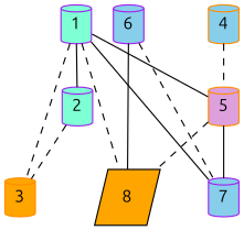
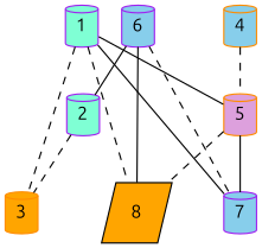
  graph {
    fontname=Ubuntu
    splines=false
    node [color=purple fillcolor=skyblue fontname=Ubuntu shape=cylinder style=filled]
    edge [fontname=Ubuntu style=dashed]
    1 [fillcolor=aquamarine height=0.3 width=0.3]
    2 [fillcolor=aquamarine height=0.3 width=0.3]
    3 [color=darkorange fillcolor=orange height=0.3 width=0.3]
    5 [color=darkorange fillcolor=plum height=0.3 width=0.3]
    7 [height=0.3 width=0.3]
    8 [color=black fillcolor=orange height=0.3 shape=parallelogram width=0.3]
    4 [color=darkorange height=0.3 width=0.3]
    6 [height=0.3 width=0.3]
-   1 -- 2 [style=solid]
+   6 -- 2 [style=solid]
    1 -- 3
    1 -- 5 [style=solid]
    1 -- 7 [style=solid]
    1 -- 8
    2 -- 3
    5 -- 7 [style=solid]
    5 -- 8
    4 -- 5
    6 -- 7
    6 -- 8 [style=solid]
  }
